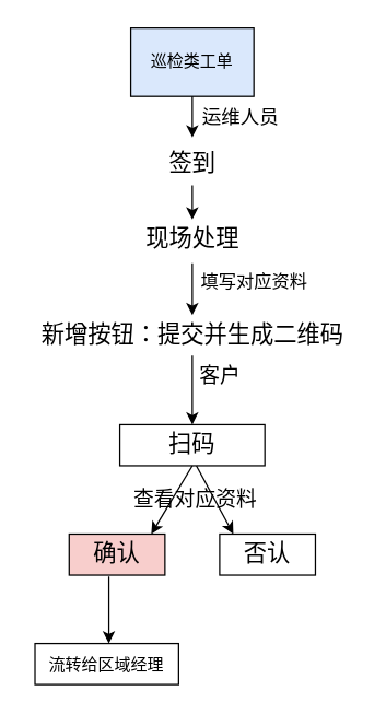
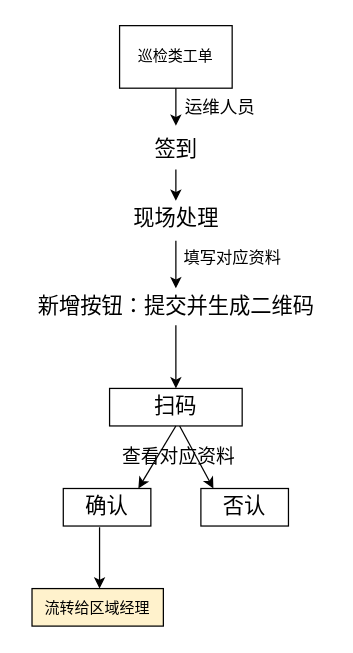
  <mxCell id="0" />
  <mxCell id="1" parent="0" />
- <mxCell id="2" value="巡检类工单" style="rounded=0;whiteSpace=wrap;html=1;fillColor=#dae8fc;" parent="1" vertex="1"><mxGeometry x="95" y="20" width="90" height="50" as="geometry" /></mxCell>
+ <mxCell id="2" value="巡检类工单" style="rounded=0;whiteSpace=wrap;html=1;fillColor=#FFFFFF;" parent="1" vertex="1"><mxGeometry x="95" y="20" width="90" height="50" as="geometry" /></mxCell>
  <mxCell id="3" value="" style="endArrow=classic;html=1;exitX=0.5;exitY=1;exitDx=0;exitDy=0;" edge="1" parent="1" source="2"><mxGeometry width="50" height="50" relative="1" as="geometry"><mxPoint x="80" y="160" as="sourcePoint" /><mxPoint x="140" y="100" as="targetPoint" /></mxGeometry></mxCell>
  <mxCell id="4" value="签到" style="text;html=1;align=center;verticalAlign=middle;resizable=0;points=[];autosize=1;fontSize=17;" vertex="1" parent="1"><mxGeometry x="115" y="105" width="50" height="30" as="geometry" /></mxCell>
  <mxCell id="5" value="" style="endArrow=classic;html=1;fontSize=17;" edge="1" parent="1"><mxGeometry width="50" height="50" relative="1" as="geometry"><mxPoint x="140" y="135" as="sourcePoint" /><mxPoint x="140" y="160" as="targetPoint" /></mxGeometry></mxCell>
  <mxCell id="6" value="现场处理" style="text;html=1;align=center;verticalAlign=middle;resizable=0;points=[];autosize=1;fontSize=17;" vertex="1" parent="1"><mxGeometry x="100" y="160" width="80" height="30" as="geometry" /></mxCell>
  <mxCell id="7" value="" style="endArrow=classic;html=1;fontSize=17;exitX=0.5;exitY=1.064;exitDx=0;exitDy=0;exitPerimeter=0;" edge="1" parent="1" source="6"><mxGeometry width="50" height="50" relative="1" as="geometry"><mxPoint x="140" y="230" as="sourcePoint" /><mxPoint x="140" y="230" as="targetPoint" /></mxGeometry></mxCell>
  <mxCell id="8" value="&lt;font style=&quot;font-size: 13px&quot;&gt;填写对应资料&lt;/font&gt;" style="text;html=1;align=center;verticalAlign=middle;resizable=0;points=[];autosize=1;fontSize=17;" vertex="1" parent="1"><mxGeometry x="140" y="190" width="90" height="30" as="geometry" /></mxCell>
  <mxCell id="9" value="新增按钮：提交并生成二维码" style="text;html=1;align=center;verticalAlign=middle;resizable=0;points=[];autosize=1;fontSize=17;" vertex="1" parent="1"><mxGeometry x="20" y="230" width="240" height="30" as="geometry" /></mxCell>
  <mxCell id="10" value="" style="endArrow=classic;html=1;fontSize=17;exitX=0.5;exitY=0.984;exitDx=0;exitDy=0;exitPerimeter=0;" edge="1" parent="1" source="9"><mxGeometry width="50" height="50" relative="1" as="geometry"><mxPoint x="180" y="400" as="sourcePoint" /><mxPoint x="140" y="310" as="targetPoint" /></mxGeometry></mxCell>
  <mxCell id="11" value="&lt;font style=&quot;font-size: 14px&quot;&gt;运维人员&lt;/font&gt;" style="text;html=1;align=center;verticalAlign=middle;resizable=0;points=[];autosize=1;fontSize=17;" vertex="1" parent="1"><mxGeometry x="140" y="70" width="70" height="30" as="geometry" /></mxCell>
- <mxCell id="12" value="&lt;font style=&quot;font-size: 15px&quot;&gt;客户&lt;/font&gt;" style="text;html=1;align=center;verticalAlign=middle;resizable=0;points=[];autosize=1;fontSize=17;" vertex="1" parent="1"><mxGeometry x="135" y="260" width="50" height="30" as="geometry" /></mxCell>
  <mxCell id="13" value="扫码" style="rounded=0;whiteSpace=wrap;html=1;strokeColor=#000000;fillColor=#FFFFFF;fontSize=17;" vertex="1" parent="1"><mxGeometry x="87" y="310" width="106" height="30" as="geometry" /></mxCell>
  <mxCell id="14" value="" style="endArrow=classic;html=1;fontSize=17;exitX=0.5;exitY=0.984;exitDx=0;exitDy=0;exitPerimeter=0;" edge="1" parent="1"><mxGeometry width="50" height="50" relative="1" as="geometry"><mxPoint x="140" y="340" as="sourcePoint" /><mxPoint x="110" y="390" as="targetPoint" /></mxGeometry></mxCell>
  <mxCell id="15" value="&lt;font style=&quot;font-size: 15px&quot;&gt;查看对应资料&lt;/font&gt;" style="text;html=1;align=center;verticalAlign=middle;resizable=0;points=[];autosize=1;fontSize=17;" vertex="1" parent="1"><mxGeometry x="87" y="350" width="110" height="30" as="geometry" /></mxCell>
  <mxCell id="16" value="" style="endArrow=classic;html=1;fontSize=17;" edge="1" parent="1"><mxGeometry width="50" height="50" relative="1" as="geometry"><mxPoint x="143" y="340" as="sourcePoint" /><mxPoint x="170" y="390" as="targetPoint" /></mxGeometry></mxCell>
- <mxCell id="17" value="确认" style="rounded=0;whiteSpace=wrap;html=1;strokeColor=#000000;fillColor=#f8cecc;fontSize=17;" vertex="1" parent="1"><mxGeometry x="50" y="390" width="70" height="30" as="geometry" /></mxCell>
+ <mxCell id="17" value="确认" style="rounded=0;whiteSpace=wrap;html=1;strokeColor=#000000;fillColor=#FFFFFF;fontSize=17;" vertex="1" parent="1"><mxGeometry x="50" y="390" width="70" height="30" as="geometry" /></mxCell>
  <mxCell id="18" value="否认" style="rounded=0;whiteSpace=wrap;html=1;strokeColor=#000000;fillColor=#FFFFFF;fontSize=17;" vertex="1" parent="1"><mxGeometry x="160" y="390" width="70" height="30" as="geometry" /></mxCell>
  <mxCell id="19" value="" style="endArrow=classic;html=1;fontSize=17;exitX=0.414;exitY=1.033;exitDx=0;exitDy=0;exitPerimeter=0;" edge="1" parent="1" source="17"><mxGeometry width="50" height="50" relative="1" as="geometry"><mxPoint x="50" y="500" as="sourcePoint" /><mxPoint x="79" y="470" as="targetPoint" /></mxGeometry></mxCell>
- <mxCell id="20" value="&lt;font style=&quot;font-size: 12px&quot;&gt;流转给区域经理&lt;/font&gt;" style="rounded=0;whiteSpace=wrap;html=1;strokeColor=#000000;fillColor=#FFFFFF;fontSize=17;" vertex="1" parent="1"><mxGeometry x="25" y="470" width="105" height="30" as="geometry" /></mxCell>
+ <mxCell id="20" value="&lt;font style=&quot;font-size: 12px&quot;&gt;流转给区域经理&lt;/font&gt;" style="rounded=0;whiteSpace=wrap;html=1;strokeColor=#000000;fillColor=#fff2cc;fontSize=17;" vertex="1" parent="1"><mxGeometry x="25" y="470" width="105" height="30" as="geometry" /></mxCell>
